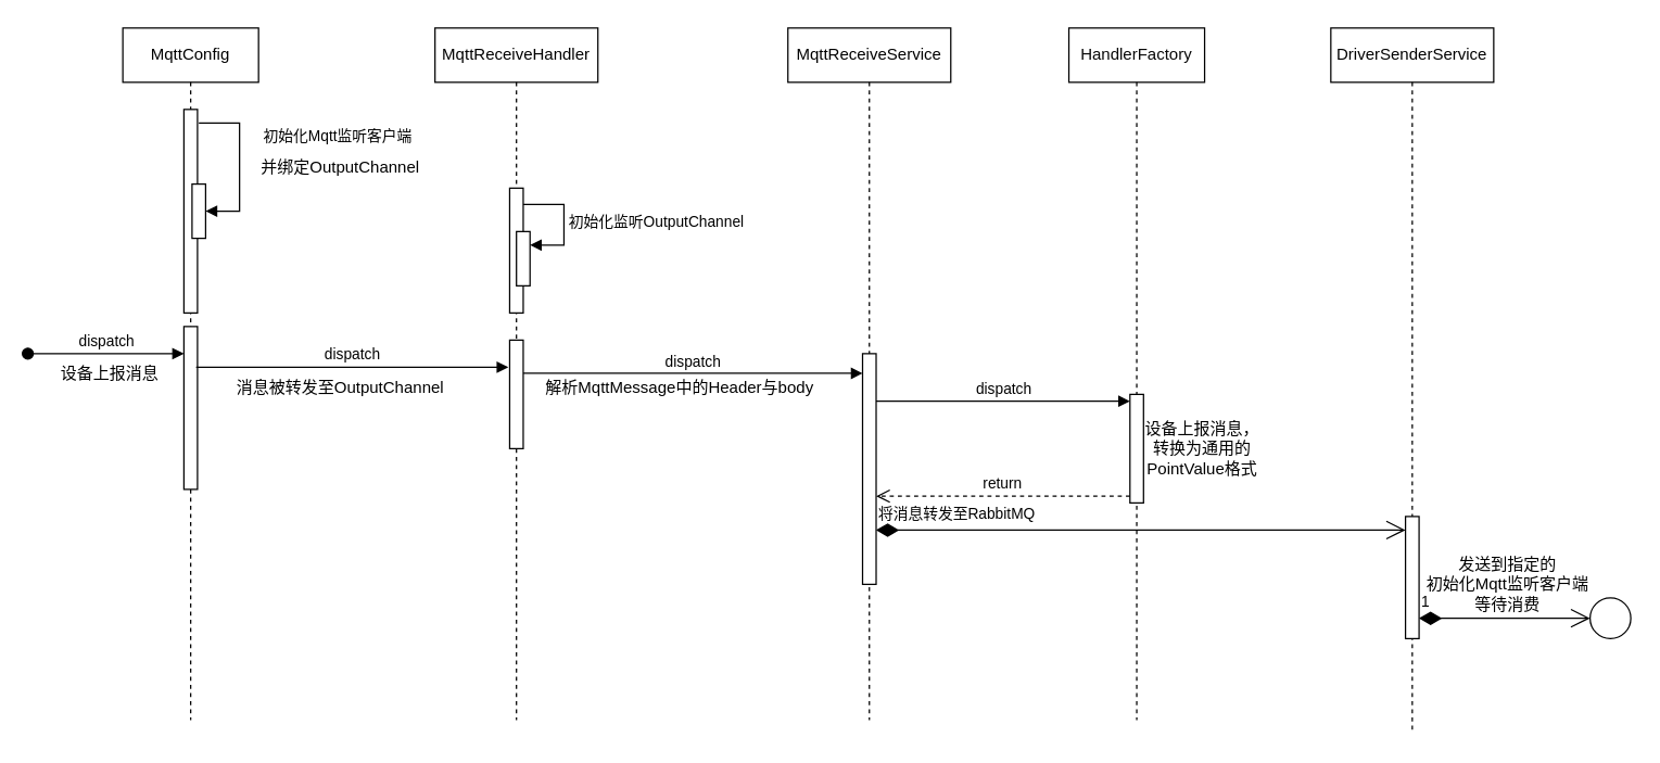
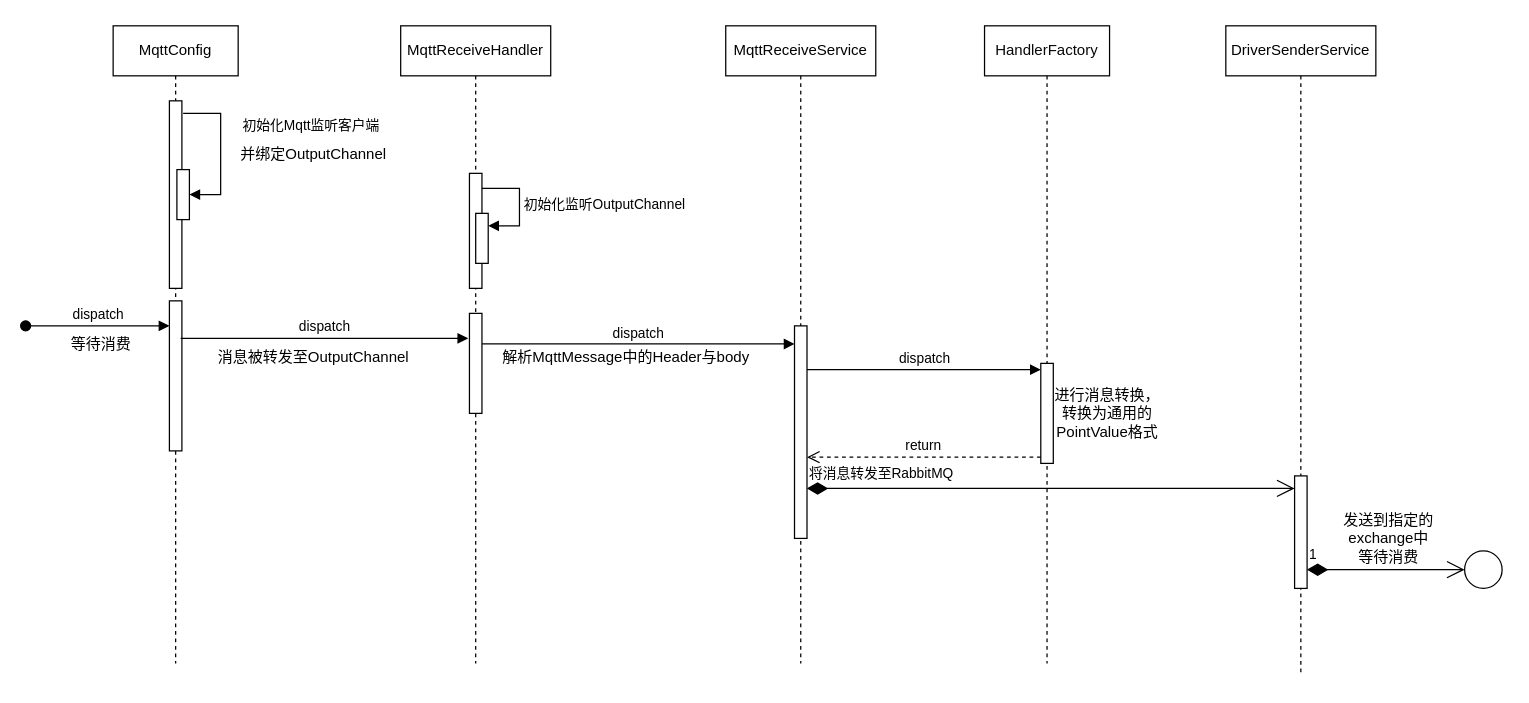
  <mxCell id="0" />
  <mxCell id="1" parent="0" />
  <mxCell id="2" value="MqttConfig" style="shape=umlLifeline;perimeter=lifelinePerimeter;whiteSpace=wrap;html=1;container=1;dropTarget=0;collapsible=0;recursiveResize=0;outlineConnect=0;portConstraint=eastwest;newEdgeStyle={&quot;curved&quot;:0,&quot;rounded&quot;:0};" parent="1" vertex="1"><mxGeometry x="90" y="20" width="100" height="510" as="geometry" /></mxCell>
  <mxCell id="3" value="" style="html=1;points=[[0,0,0,0,5],[0,1,0,0,-5],[1,0,0,0,5],[1,1,0,0,-5]];perimeter=orthogonalPerimeter;outlineConnect=0;targetShapes=umlLifeline;portConstraint=eastwest;newEdgeStyle={&quot;curved&quot;:0,&quot;rounded&quot;:0};" parent="2" vertex="1"><mxGeometry x="45" y="60" width="10" height="150" as="geometry" /></mxCell>
  <mxCell id="4" value="" style="html=1;points=[[0,0,0,0,5],[0,1,0,0,-5],[1,0,0,0,5],[1,1,0,0,-5]];perimeter=orthogonalPerimeter;outlineConnect=0;targetShapes=umlLifeline;portConstraint=eastwest;newEdgeStyle={&quot;curved&quot;:0,&quot;rounded&quot;:0};" parent="2" vertex="1"><mxGeometry x="51" y="115" width="10" height="40" as="geometry" /></mxCell>
  <mxCell id="5" value="初始化Mqtt监听客户端" style="html=1;align=left;spacingLeft=2;endArrow=block;rounded=0;edgeStyle=orthogonalEdgeStyle;curved=0;rounded=0;" parent="2" target="4" edge="1"><mxGeometry x="-0.333" y="14" relative="1" as="geometry"><mxPoint x="56" y="70" as="sourcePoint" /><Array as="points"><mxPoint x="86" y="70" /><mxPoint x="86" y="135" /></Array><mxPoint as="offset" /></mxGeometry></mxCell>
  <mxCell id="6" value="" style="html=1;points=[[0,0,0,0,5],[0,1,0,0,-5],[1,0,0,0,5],[1,1,0,0,-5]];perimeter=orthogonalPerimeter;outlineConnect=0;targetShapes=umlLifeline;portConstraint=eastwest;newEdgeStyle={&quot;curved&quot;:0,&quot;rounded&quot;:0};" parent="2" vertex="1"><mxGeometry x="45" y="220" width="10" height="120" as="geometry" /></mxCell>
  <mxCell id="7" value="并绑定OutputChannel" style="text;html=1;align=center;verticalAlign=middle;resizable=0;points=[];autosize=1;strokeColor=none;fillColor=none;" parent="1" vertex="1"><mxGeometry x="180" y="108" width="140" height="30" as="geometry" /></mxCell>
  <mxCell id="8" value="&lt;div style=&quot;background-color:#ffffff;color:#080808&quot;&gt;&lt;pre style=&quot;&quot;&gt;&lt;span style=&quot;color: rgb(0, 0, 0);&quot;&gt;&lt;font style=&quot;font-size: 12px;&quot; face=&quot;Helvetica&quot;&gt;MqttReceiveHandler&lt;/font&gt;&lt;/span&gt;&lt;/pre&gt;&lt;/div&gt;" style="shape=umlLifeline;perimeter=lifelinePerimeter;whiteSpace=wrap;html=1;container=1;dropTarget=0;collapsible=0;recursiveResize=0;outlineConnect=0;portConstraint=eastwest;newEdgeStyle={&quot;curved&quot;:0,&quot;rounded&quot;:0};" parent="1" vertex="1"><mxGeometry x="320" y="20" width="120" height="510" as="geometry" /></mxCell>
  <mxCell id="9" value="" style="html=1;points=[[0,0,0,0,5],[0,1,0,0,-5],[1,0,0,0,5],[1,1,0,0,-5]];perimeter=orthogonalPerimeter;outlineConnect=0;targetShapes=umlLifeline;portConstraint=eastwest;newEdgeStyle={&quot;curved&quot;:0,&quot;rounded&quot;:0};" parent="8" vertex="1"><mxGeometry x="55" y="118" width="10" height="92" as="geometry" /></mxCell>
  <mxCell id="10" value="" style="html=1;points=[[0,0,0,0,5],[0,1,0,0,-5],[1,0,0,0,5],[1,1,0,0,-5]];perimeter=orthogonalPerimeter;outlineConnect=0;targetShapes=umlLifeline;portConstraint=eastwest;newEdgeStyle={&quot;curved&quot;:0,&quot;rounded&quot;:0};" parent="8" vertex="1"><mxGeometry x="60" y="150" width="10" height="40" as="geometry" /></mxCell>
  <mxCell id="11" value="初始化监听OutputChannel" style="html=1;align=left;spacingLeft=2;endArrow=block;rounded=0;edgeStyle=orthogonalEdgeStyle;curved=0;rounded=0;" parent="8" target="10" edge="1"><mxGeometry relative="1" as="geometry"><mxPoint x="65" y="130" as="sourcePoint" /><Array as="points"><mxPoint x="95" y="160" /></Array></mxGeometry></mxCell>
  <mxCell id="12" value="" style="html=1;points=[[0,0,0,0,5],[0,1,0,0,-5],[1,0,0,0,5],[1,1,0,0,-5]];perimeter=orthogonalPerimeter;outlineConnect=0;targetShapes=umlLifeline;portConstraint=eastwest;newEdgeStyle={&quot;curved&quot;:0,&quot;rounded&quot;:0};" parent="8" vertex="1"><mxGeometry x="55" y="230" width="10" height="80" as="geometry" /></mxCell>
  <mxCell id="13" value="dispatch" style="html=1;verticalAlign=bottom;startArrow=oval;startFill=1;endArrow=block;startSize=8;curved=0;rounded=0;" parent="1" target="6" edge="1"><mxGeometry width="60" relative="1" as="geometry"><mxPoint x="20" y="260" as="sourcePoint" /><mxPoint x="80" y="260" as="targetPoint" /><mxPoint as="offset" /></mxGeometry></mxCell>
- <mxCell id="14" value="设备上报消息" style="text;html=1;align=center;verticalAlign=middle;resizable=0;points=[];autosize=1;strokeColor=none;fillColor=none;" parent="1" vertex="1"><mxGeometry x="30" y="260" width="100" height="30" as="geometry" /></mxCell>
+ <mxCell id="14" value="等待消费" style="text;html=1;align=center;verticalAlign=middle;resizable=0;points=[];autosize=1;strokeColor=none;fillColor=none;" parent="1" vertex="1"><mxGeometry x="30" y="260" width="100" height="30" as="geometry" /></mxCell>
  <mxCell id="15" value="dispatch" style="html=1;verticalAlign=bottom;endArrow=block;curved=0;rounded=0;" parent="1" edge="1"><mxGeometry width="80" relative="1" as="geometry"><mxPoint x="144" y="270" as="sourcePoint" /><mxPoint x="374" y="270" as="targetPoint" /></mxGeometry></mxCell>
  <mxCell id="16" value="消息被转发至OutputChannel" style="text;html=1;align=center;verticalAlign=middle;resizable=0;points=[];autosize=1;strokeColor=none;fillColor=none;" parent="1" vertex="1"><mxGeometry x="160" y="270" width="180" height="30" as="geometry" /></mxCell>
  <mxCell id="17" value="&lt;div style=&quot;background-color:#ffffff;color:#080808&quot;&gt;&lt;pre style=&quot;&quot;&gt;&lt;span style=&quot;color: rgb(0, 0, 0);&quot;&gt;&lt;font style=&quot;font-size: 12px;&quot; face=&quot;Helvetica&quot;&gt;MqttReceiveService&lt;/font&gt;&lt;/span&gt;&lt;/pre&gt;&lt;/div&gt;" style="shape=umlLifeline;perimeter=lifelinePerimeter;whiteSpace=wrap;html=1;container=1;dropTarget=0;collapsible=0;recursiveResize=0;outlineConnect=0;portConstraint=eastwest;newEdgeStyle={&quot;curved&quot;:0,&quot;rounded&quot;:0};" parent="1" vertex="1"><mxGeometry x="580" y="20" width="120" height="510" as="geometry" /></mxCell>
  <mxCell id="18" value="" style="html=1;points=[[0,0,0,0,5],[0,1,0,0,-5],[1,0,0,0,5],[1,1,0,0,-5]];perimeter=orthogonalPerimeter;outlineConnect=0;targetShapes=umlLifeline;portConstraint=eastwest;newEdgeStyle={&quot;curved&quot;:0,&quot;rounded&quot;:0};" parent="17" vertex="1"><mxGeometry x="55" y="240" width="10" height="170" as="geometry" /></mxCell>
  <mxCell id="19" value="dispatch" style="html=1;verticalAlign=bottom;endArrow=block;curved=0;rounded=0;" parent="1" edge="1"><mxGeometry width="80" relative="1" as="geometry"><mxPoint x="385" y="274.5" as="sourcePoint" /><mxPoint x="635" y="274.5" as="targetPoint" /></mxGeometry></mxCell>
  <mxCell id="20" value="解析MqttMessage中的Header与body" style="text;html=1;align=center;verticalAlign=middle;resizable=0;points=[];autosize=1;strokeColor=none;fillColor=none;" parent="1" vertex="1"><mxGeometry x="390" y="270" width="220" height="30" as="geometry" /></mxCell>
  <mxCell id="21" value="&lt;div style=&quot;background-color:#ffffff;color:#080808&quot;&gt;&lt;pre style=&quot;&quot;&gt;&lt;font style=&quot;font-size: 12px;&quot; face=&quot;Helvetica&quot;&gt;HandlerFactory&lt;/font&gt;&lt;/pre&gt;&lt;/div&gt;" style="shape=umlLifeline;perimeter=lifelinePerimeter;whiteSpace=wrap;html=1;container=1;dropTarget=0;collapsible=0;recursiveResize=0;outlineConnect=0;portConstraint=eastwest;newEdgeStyle={&quot;curved&quot;:0,&quot;rounded&quot;:0};" parent="1" vertex="1"><mxGeometry x="787" y="20" width="100" height="510" as="geometry" /></mxCell>
  <mxCell id="22" value="" style="html=1;points=[[0,0,0,0,5],[0,1,0,0,-5],[1,0,0,0,5],[1,1,0,0,-5]];perimeter=orthogonalPerimeter;outlineConnect=0;targetShapes=umlLifeline;portConstraint=eastwest;newEdgeStyle={&quot;curved&quot;:0,&quot;rounded&quot;:0};" parent="21" vertex="1"><mxGeometry x="45" y="270" width="10" height="80" as="geometry" /></mxCell>
  <mxCell id="23" value="dispatch" style="html=1;verticalAlign=bottom;endArrow=block;curved=0;rounded=0;entryX=0;entryY=0;entryDx=0;entryDy=5;" parent="1" source="18" target="22" edge="1"><mxGeometry relative="1" as="geometry"><mxPoint x="762" y="295" as="sourcePoint" /></mxGeometry></mxCell>
  <mxCell id="24" value="return" style="html=1;verticalAlign=bottom;endArrow=open;dashed=1;endSize=8;curved=0;rounded=0;exitX=0;exitY=1;exitDx=0;exitDy=-5;" parent="1" source="22" target="18" edge="1"><mxGeometry relative="1" as="geometry"><mxPoint x="762" y="365" as="targetPoint" /></mxGeometry></mxCell>
- <mxCell id="25" value="设备上报消息，&lt;div&gt;转换为通用的&lt;/div&gt;&lt;div&gt;PointValue格式&lt;/div&gt;" style="text;html=1;align=center;verticalAlign=middle;resizable=0;points=[];autosize=1;strokeColor=none;fillColor=none;" parent="1" vertex="1"><mxGeometry x="830" y="300" width="110" height="60" as="geometry" /></mxCell>
+ <mxCell id="25" value="进行消息转换，&lt;div&gt;转换为通用的&lt;/div&gt;&lt;div&gt;PointValue格式&lt;/div&gt;" style="text;html=1;align=center;verticalAlign=middle;resizable=0;points=[];autosize=1;strokeColor=none;fillColor=none;" parent="1" vertex="1"><mxGeometry x="830" y="300" width="110" height="60" as="geometry" /></mxCell>
  <mxCell id="26" value="&lt;div style=&quot;background-color:#ffffff;color:#080808&quot;&gt;&lt;pre style=&quot;&quot;&gt;&lt;span style=&quot;color: rgb(0, 0, 0);&quot;&gt;&lt;font style=&quot;font-size: 12px;&quot; face=&quot;Helvetica&quot;&gt;DriverSenderService&lt;/font&gt;&lt;/span&gt;&lt;/pre&gt;&lt;/div&gt;" style="shape=umlLifeline;perimeter=lifelinePerimeter;whiteSpace=wrap;html=1;container=1;dropTarget=0;collapsible=0;recursiveResize=0;outlineConnect=0;portConstraint=eastwest;newEdgeStyle={&quot;curved&quot;:0,&quot;rounded&quot;:0};" parent="1" vertex="1"><mxGeometry x="980" y="20" width="120" height="520" as="geometry" /></mxCell>
  <mxCell id="27" value="" style="html=1;points=[[0,0,0,0,5],[0,1,0,0,-5],[1,0,0,0,5],[1,1,0,0,-5]];perimeter=orthogonalPerimeter;outlineConnect=0;targetShapes=umlLifeline;portConstraint=eastwest;newEdgeStyle={&quot;curved&quot;:0,&quot;rounded&quot;:0};" parent="26" vertex="1"><mxGeometry x="55" y="360" width="10" height="90" as="geometry" /></mxCell>
  <mxCell id="28" value="将消息转发至RabbitMQ" style="endArrow=open;html=1;endSize=12;startArrow=diamondThin;startSize=14;startFill=1;edgeStyle=orthogonalEdgeStyle;align=left;verticalAlign=bottom;rounded=0;" parent="1" source="18" target="27" edge="1"><mxGeometry x="-1" y="3" relative="1" as="geometry"><mxPoint x="650" y="400" as="sourcePoint" /><mxPoint x="810" y="400" as="targetPoint" /><Array as="points"><mxPoint x="810" y="390" /><mxPoint x="810" y="390" /></Array></mxGeometry></mxCell>
  <mxCell id="29" value="1" style="endArrow=open;html=1;endSize=12;startArrow=diamondThin;startSize=14;startFill=1;align=left;verticalAlign=bottom;rounded=0;entryX=0;entryY=0.5;entryDx=0;entryDy=0;" edge="1" parent="1" source="27" target="30"><mxGeometry x="-1" y="3" relative="1" as="geometry"><mxPoint x="1040" y="430" as="sourcePoint" /><mxPoint x="1110" y="440" as="targetPoint" /></mxGeometry></mxCell>
  <mxCell id="30" value="" style="ellipse;whiteSpace=wrap;html=1;aspect=fixed;" vertex="1" parent="1"><mxGeometry x="1171" y="440" width="30" height="30" as="geometry" /></mxCell>
- <mxCell id="31" value="发送到指定&lt;span style=&quot;background-color: initial;&quot;&gt;的&lt;/span&gt;&lt;div&gt;&lt;span style=&quot;background-color: initial;&quot;&gt;初始化Mqtt监听客户端&lt;/span&gt;&lt;/div&gt;&lt;div&gt;&lt;span style=&quot;background-color: initial;&quot;&gt;等待消费&lt;/span&gt;&lt;/div&gt;" style="text;html=1;align=center;verticalAlign=middle;resizable=0;points=[];autosize=1;strokeColor=none;fillColor=none;" vertex="1" parent="1"><mxGeometry x="1060" y="400" width="100" height="60" as="geometry" /></mxCell>
+ <mxCell id="31" value="发送到指定&lt;span style=&quot;background-color: initial;&quot;&gt;的&lt;/span&gt;&lt;div&gt;&lt;span style=&quot;background-color: initial;&quot;&gt;exchange中&lt;/span&gt;&lt;/div&gt;&lt;div&gt;&lt;span style=&quot;background-color: initial;&quot;&gt;等待消费&lt;/span&gt;&lt;/div&gt;" style="text;html=1;align=center;verticalAlign=middle;resizable=0;points=[];autosize=1;strokeColor=none;fillColor=none;" vertex="1" parent="1"><mxGeometry x="1060" y="400" width="100" height="60" as="geometry" /></mxCell>
